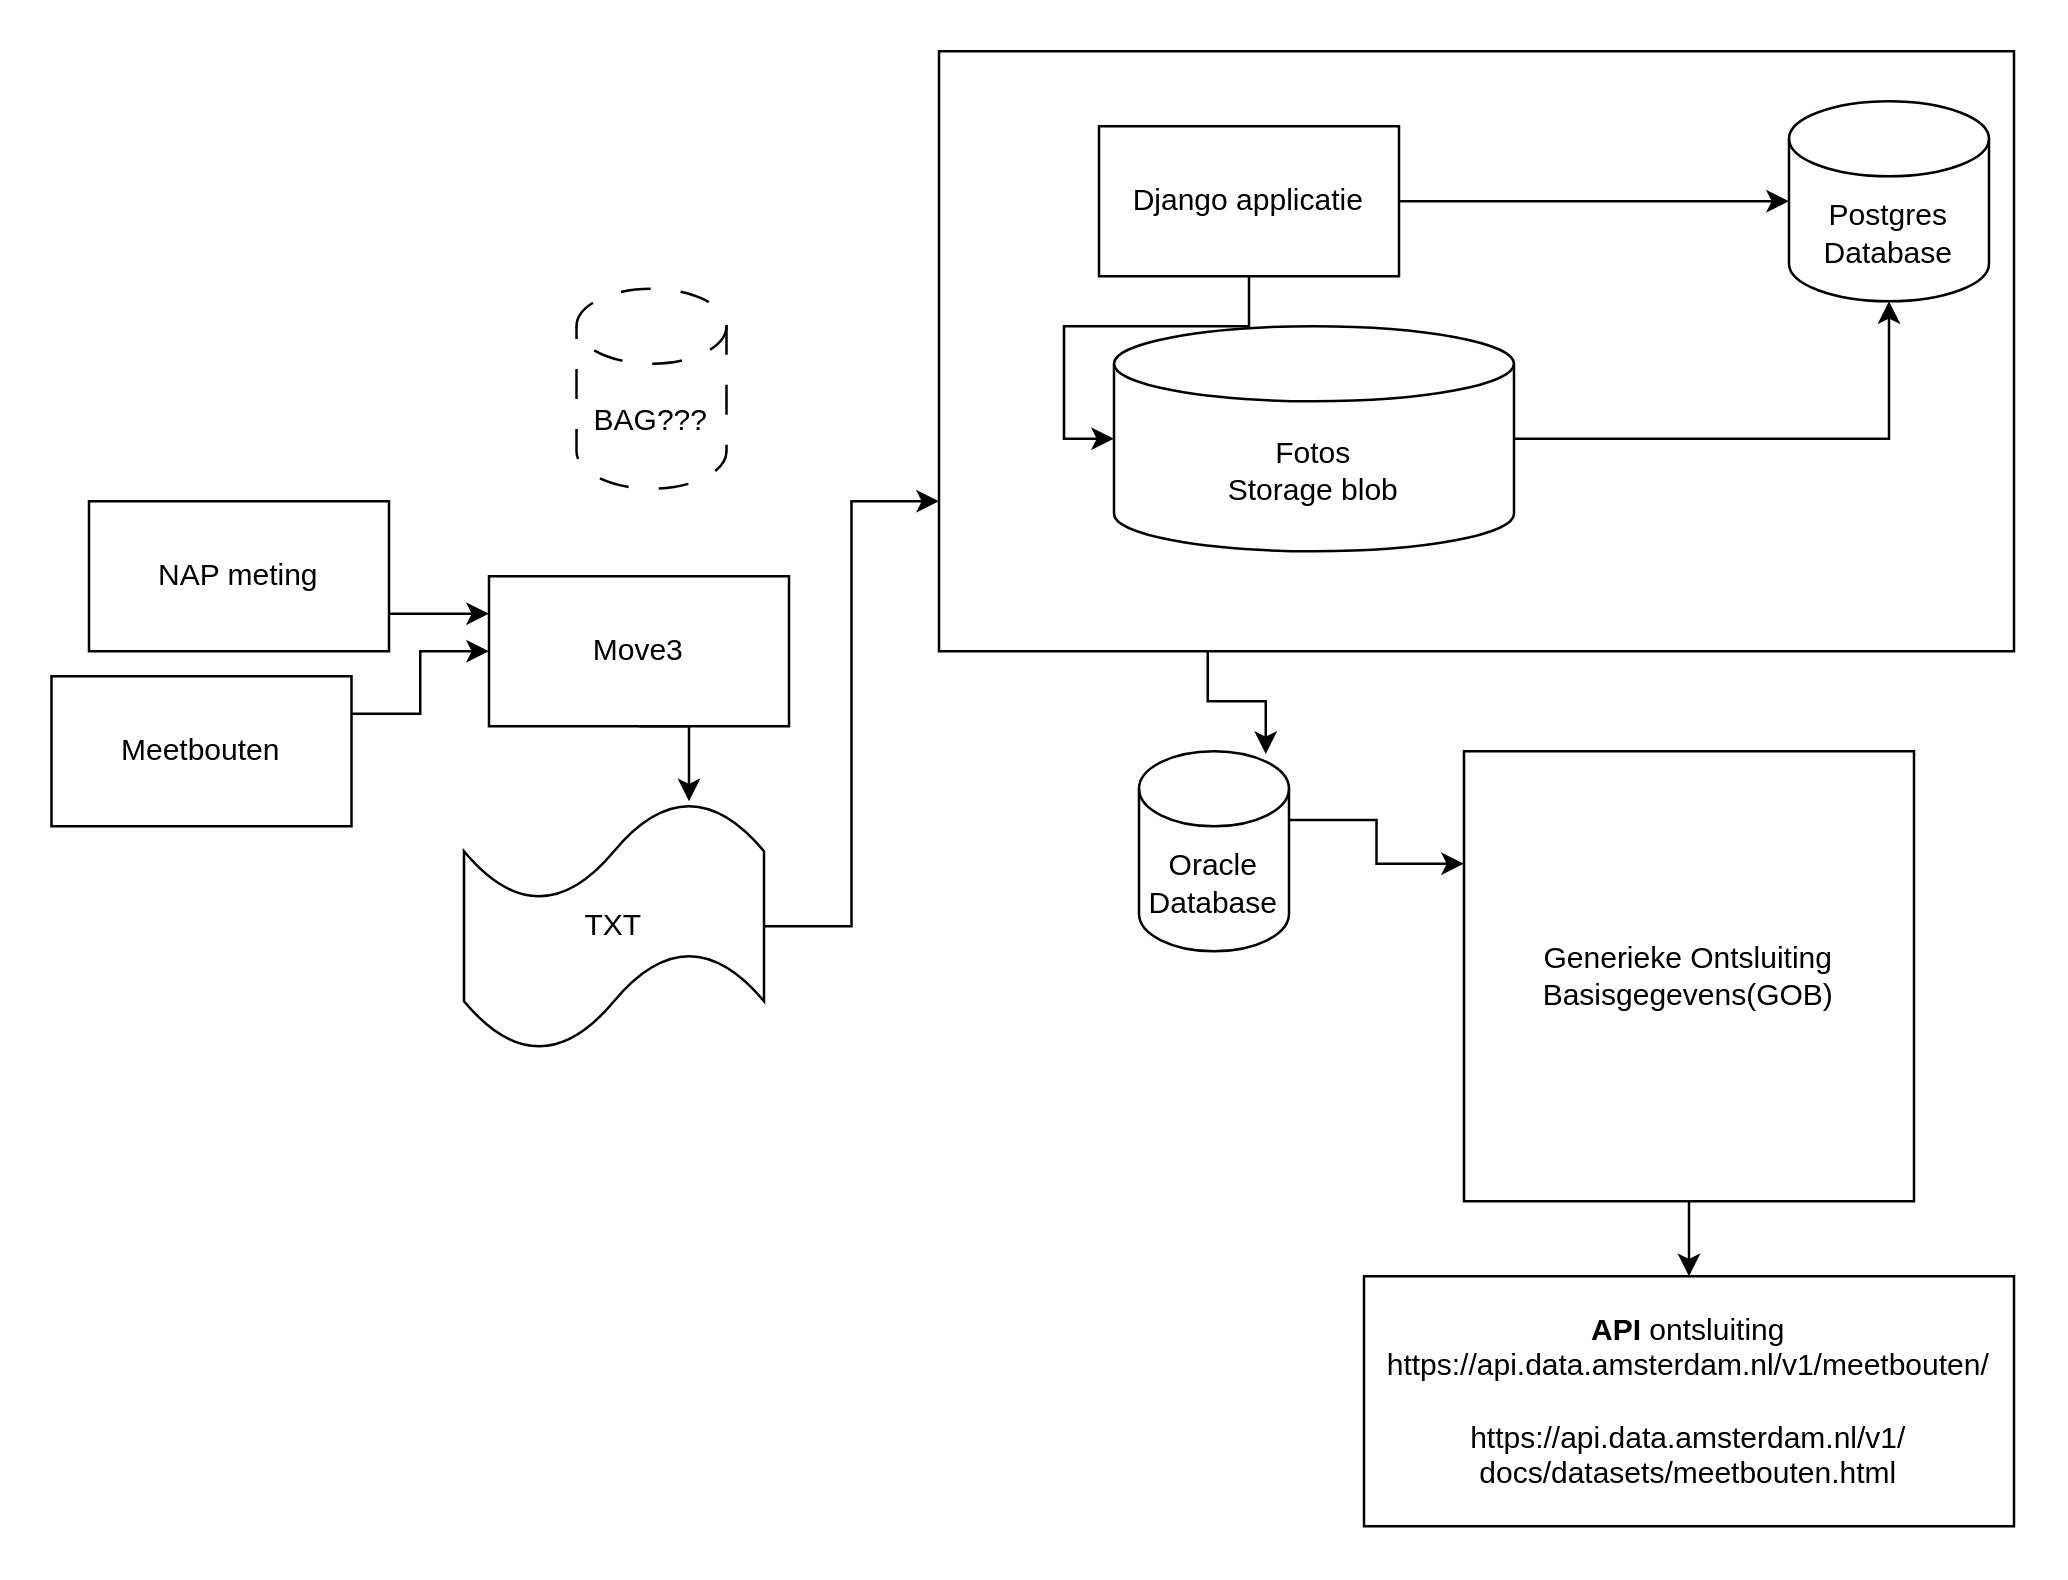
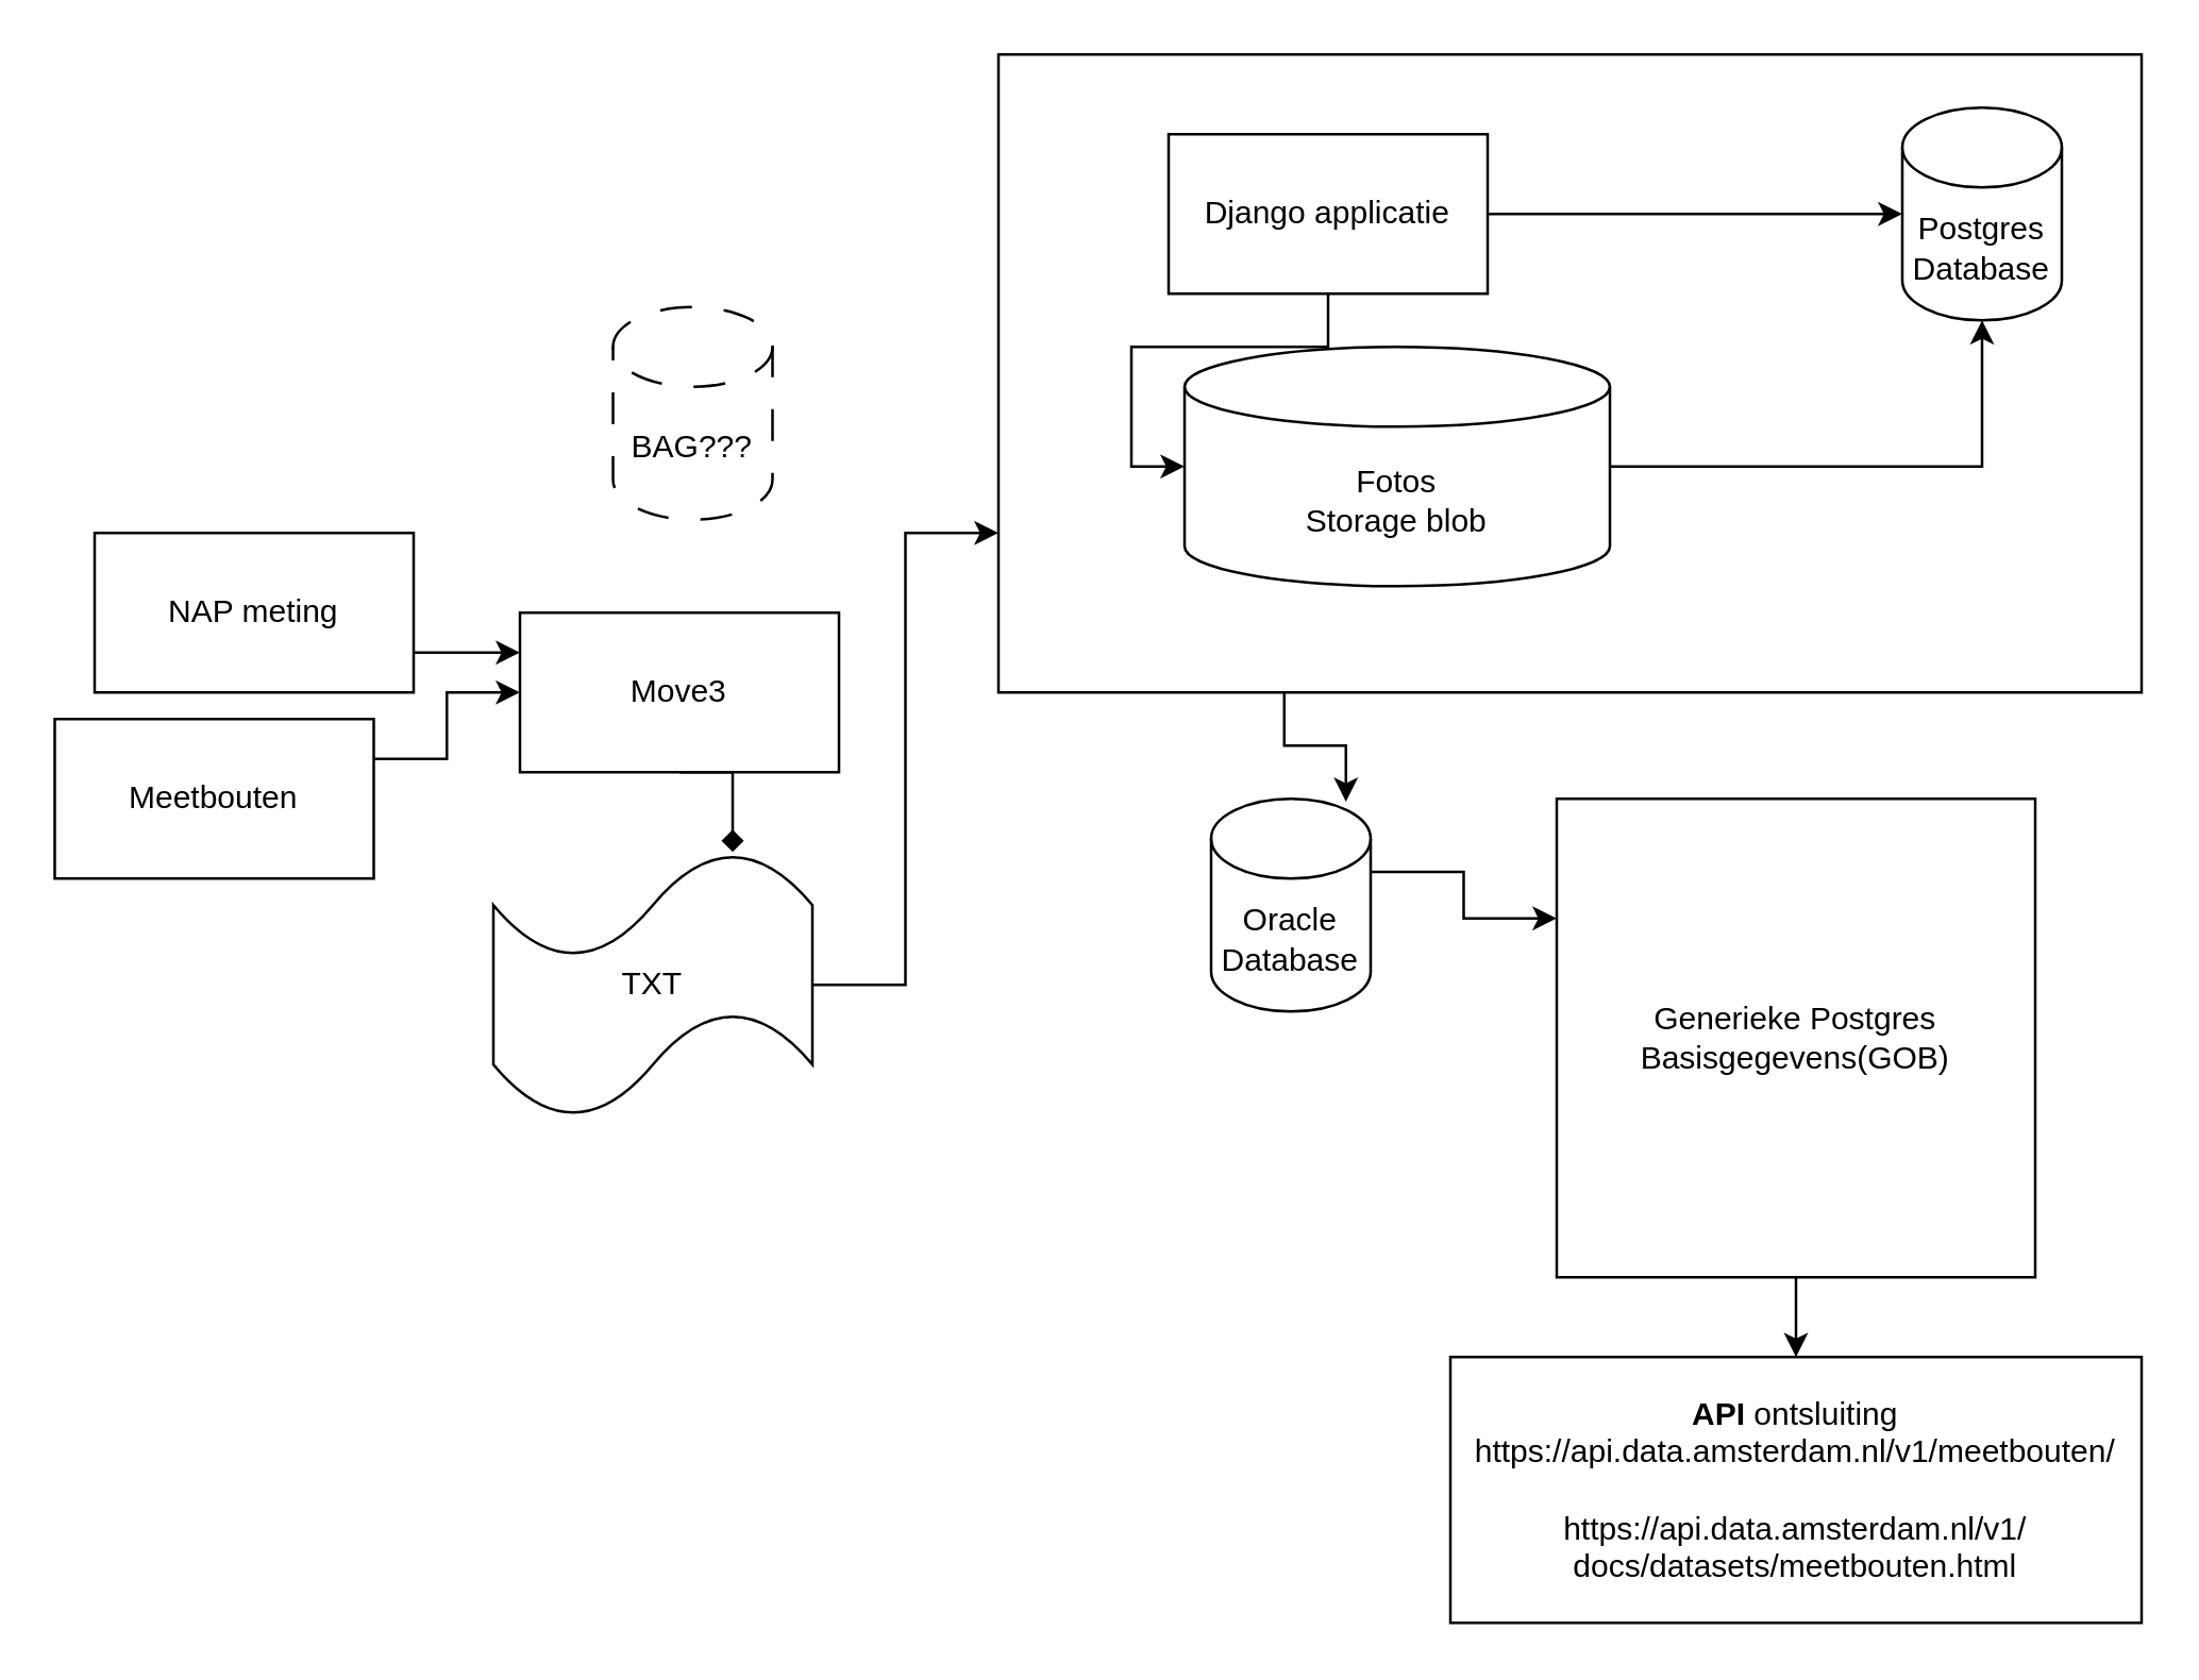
  <mxCell id="0" />
  <mxCell id="1" parent="0" />
  <mxCell id="2" style="edgeStyle=orthogonalEdgeStyle;rounded=0;orthogonalLoop=1;jettySize=auto;html=1;exitX=0.25;exitY=1;exitDx=0;exitDy=0;entryX=0.845;entryY=0.014;entryDx=0;entryDy=0;entryPerimeter=0;startArrow=none;startFill=0;" edge="1" parent="1" source="3" target="7"><mxGeometry relative="1" as="geometry" /></mxCell>
  <mxCell id="3" value="" style="rounded=0;whiteSpace=wrap;html=1;" vertex="1" parent="1"><mxGeometry x="375" y="20" width="430" height="240" as="geometry" /></mxCell>
  <mxCell id="4" style="edgeStyle=orthogonalEdgeStyle;rounded=0;orthogonalLoop=1;jettySize=auto;html=1;exitX=1;exitY=0.75;exitDx=0;exitDy=0;entryX=0;entryY=0.25;entryDx=0;entryDy=0;startArrow=none;startFill=0;" edge="1" parent="1" source="5" target="19"><mxGeometry relative="1" as="geometry" /></mxCell>
  <mxCell id="5" value="NAP meting" style="rounded=0;whiteSpace=wrap;html=1;" vertex="1" parent="1"><mxGeometry x="35" y="200" width="120" height="60" as="geometry" /></mxCell>
  <mxCell id="6" style="edgeStyle=orthogonalEdgeStyle;rounded=0;orthogonalLoop=1;jettySize=auto;html=1;exitX=1;exitY=0;exitDx=0;exitDy=27.5;exitPerimeter=0;entryX=0;entryY=0.25;entryDx=0;entryDy=0;startArrow=none;startFill=0;" edge="1" parent="1" source="7" target="16"><mxGeometry relative="1" as="geometry" /></mxCell>
  <mxCell id="7" value="Oracle Database" style="shape=cylinder3;whiteSpace=wrap;html=1;boundedLbl=1;backgroundOutline=1;size=15;" vertex="1" parent="1"><mxGeometry x="455" y="300" width="60" height="80" as="geometry" /></mxCell>
  <mxCell id="8" value="&lt;b&gt;API&lt;/b&gt; ontsluiting&lt;br&gt;https://api.data.amsterdam.nl/v1/meetbouten/&lt;br&gt;&lt;br&gt;https://api.data.amsterdam.nl/v1/&lt;br&gt;docs/datasets/meetbouten.html" style="rounded=0;whiteSpace=wrap;html=1;" vertex="1" parent="1"><mxGeometry x="545" y="510" width="260" height="100" as="geometry" /></mxCell>
- <mxCell id="9" value="Postgres Database" style="shape=cylinder3;whiteSpace=wrap;html=1;boundedLbl=1;backgroundOutline=1;size=15;" vertex="1" parent="1"><mxGeometry x="715" y="40" width="80" height="80" as="geometry" /></mxCell>
+ <mxCell id="9" value="Postgres Database" style="shape=cylinder3;whiteSpace=wrap;html=1;boundedLbl=1;backgroundOutline=1;size=15;" vertex="1" parent="1"><mxGeometry x="715" y="40" width="60" height="80" as="geometry" /></mxCell>
  <mxCell id="10" style="edgeStyle=orthogonalEdgeStyle;rounded=0;orthogonalLoop=1;jettySize=auto;html=1;exitX=1;exitY=0.5;exitDx=0;exitDy=0;exitPerimeter=0;entryX=0.5;entryY=1;entryDx=0;entryDy=0;entryPerimeter=0;startArrow=none;startFill=0;" edge="1" parent="1" source="11" target="9"><mxGeometry relative="1" as="geometry" /></mxCell>
  <mxCell id="11" value="Fotos&lt;br&gt;Storage blob" style="shape=cylinder3;whiteSpace=wrap;html=1;boundedLbl=1;backgroundOutline=1;size=15;" vertex="1" parent="1"><mxGeometry x="445" y="130" width="160" height="90" as="geometry" /></mxCell>
  <mxCell id="12" style="edgeStyle=orthogonalEdgeStyle;rounded=0;orthogonalLoop=1;jettySize=auto;html=1;exitX=1;exitY=0.5;exitDx=0;exitDy=0;entryX=0;entryY=0.5;entryDx=0;entryDy=0;entryPerimeter=0;startArrow=none;startFill=0;" edge="1" parent="1" source="14" target="9"><mxGeometry relative="1" as="geometry" /></mxCell>
  <mxCell id="13" style="edgeStyle=orthogonalEdgeStyle;rounded=0;orthogonalLoop=1;jettySize=auto;html=1;exitX=0.5;exitY=1;exitDx=0;exitDy=0;entryX=0;entryY=0.5;entryDx=0;entryDy=0;entryPerimeter=0;startArrow=none;startFill=0;" edge="1" parent="1" source="14" target="11"><mxGeometry relative="1" as="geometry" /></mxCell>
  <mxCell id="14" value="Django applicatie" style="rounded=0;whiteSpace=wrap;html=1;" vertex="1" parent="1"><mxGeometry x="439" y="50" width="120" height="60" as="geometry" /></mxCell>
  <mxCell id="15" value="" style="edgeStyle=orthogonalEdgeStyle;rounded=0;orthogonalLoop=1;jettySize=auto;html=1;startArrow=none;startFill=0;" edge="1" parent="1" source="16" target="8"><mxGeometry relative="1" as="geometry" /></mxCell>
- <mxCell id="16" value="Generieke Ontsluiting Basisgegevens(GOB)" style="whiteSpace=wrap;html=1;aspect=fixed;labelBackgroundColor=none;" vertex="1" parent="1"><mxGeometry x="585" y="300" width="180" height="180" as="geometry" /></mxCell>
+ <mxCell id="16" value="Generieke Postgres Basisgegevens(GOB)" style="whiteSpace=wrap;html=1;aspect=fixed;labelBackgroundColor=none;" vertex="1" parent="1"><mxGeometry x="585" y="300" width="180" height="180" as="geometry" /></mxCell>
  <mxCell id="17" value="BAG???" style="shape=cylinder3;whiteSpace=wrap;html=1;boundedLbl=1;backgroundOutline=1;size=15;labelBackgroundColor=none;dashed=1;dashPattern=12 12;" vertex="1" parent="1"><mxGeometry x="230" y="115" width="60" height="80" as="geometry" /></mxCell>
- <mxCell id="18" style="edgeStyle=orthogonalEdgeStyle;rounded=0;orthogonalLoop=1;jettySize=auto;html=1;exitX=0.5;exitY=1;exitDx=0;exitDy=0;entryX=0.75;entryY=0;entryDx=0;entryDy=0;entryPerimeter=0;startArrow=none;startFill=0;" edge="1" parent="1" source="19" target="21"><mxGeometry relative="1" as="geometry" /></mxCell>
+ <mxCell id="18" style="edgeStyle=orthogonalEdgeStyle;rounded=0;orthogonalLoop=1;jettySize=auto;html=1;exitX=0.5;exitY=1;exitDx=0;exitDy=0;entryX=0.75;entryY=0;entryDx=0;entryDy=0;entryPerimeter=0;startArrow=none;startFill=0;endArrow=diamond;" edge="1" parent="1" source="19" target="21"><mxGeometry relative="1" as="geometry" /></mxCell>
  <mxCell id="19" value="Move3" style="rounded=0;whiteSpace=wrap;html=1;labelBackgroundColor=none;" vertex="1" parent="1"><mxGeometry x="195" y="230" width="120" height="60" as="geometry" /></mxCell>
  <mxCell id="20" style="edgeStyle=orthogonalEdgeStyle;rounded=0;orthogonalLoop=1;jettySize=auto;html=1;exitX=1;exitY=0.5;exitDx=0;exitDy=0;exitPerimeter=0;entryX=0;entryY=0.75;entryDx=0;entryDy=0;startArrow=none;startFill=0;" edge="1" parent="1" source="21" target="3"><mxGeometry relative="1" as="geometry" /></mxCell>
  <mxCell id="21" value="TXT" style="shape=tape;whiteSpace=wrap;html=1;labelBackgroundColor=none;" vertex="1" parent="1"><mxGeometry x="185" y="320" width="120" height="100" as="geometry" /></mxCell>
  <mxCell id="22" style="edgeStyle=orthogonalEdgeStyle;rounded=0;orthogonalLoop=1;jettySize=auto;html=1;exitX=1;exitY=0.25;exitDx=0;exitDy=0;entryX=0;entryY=0.5;entryDx=0;entryDy=0;startArrow=none;startFill=0;" edge="1" parent="1" source="23" target="19"><mxGeometry relative="1" as="geometry" /></mxCell>
  <mxCell id="23" value="Meetbouten" style="rounded=0;whiteSpace=wrap;html=1;labelBackgroundColor=none;" vertex="1" parent="1"><mxGeometry x="20" y="270" width="120" height="60" as="geometry" /></mxCell>
